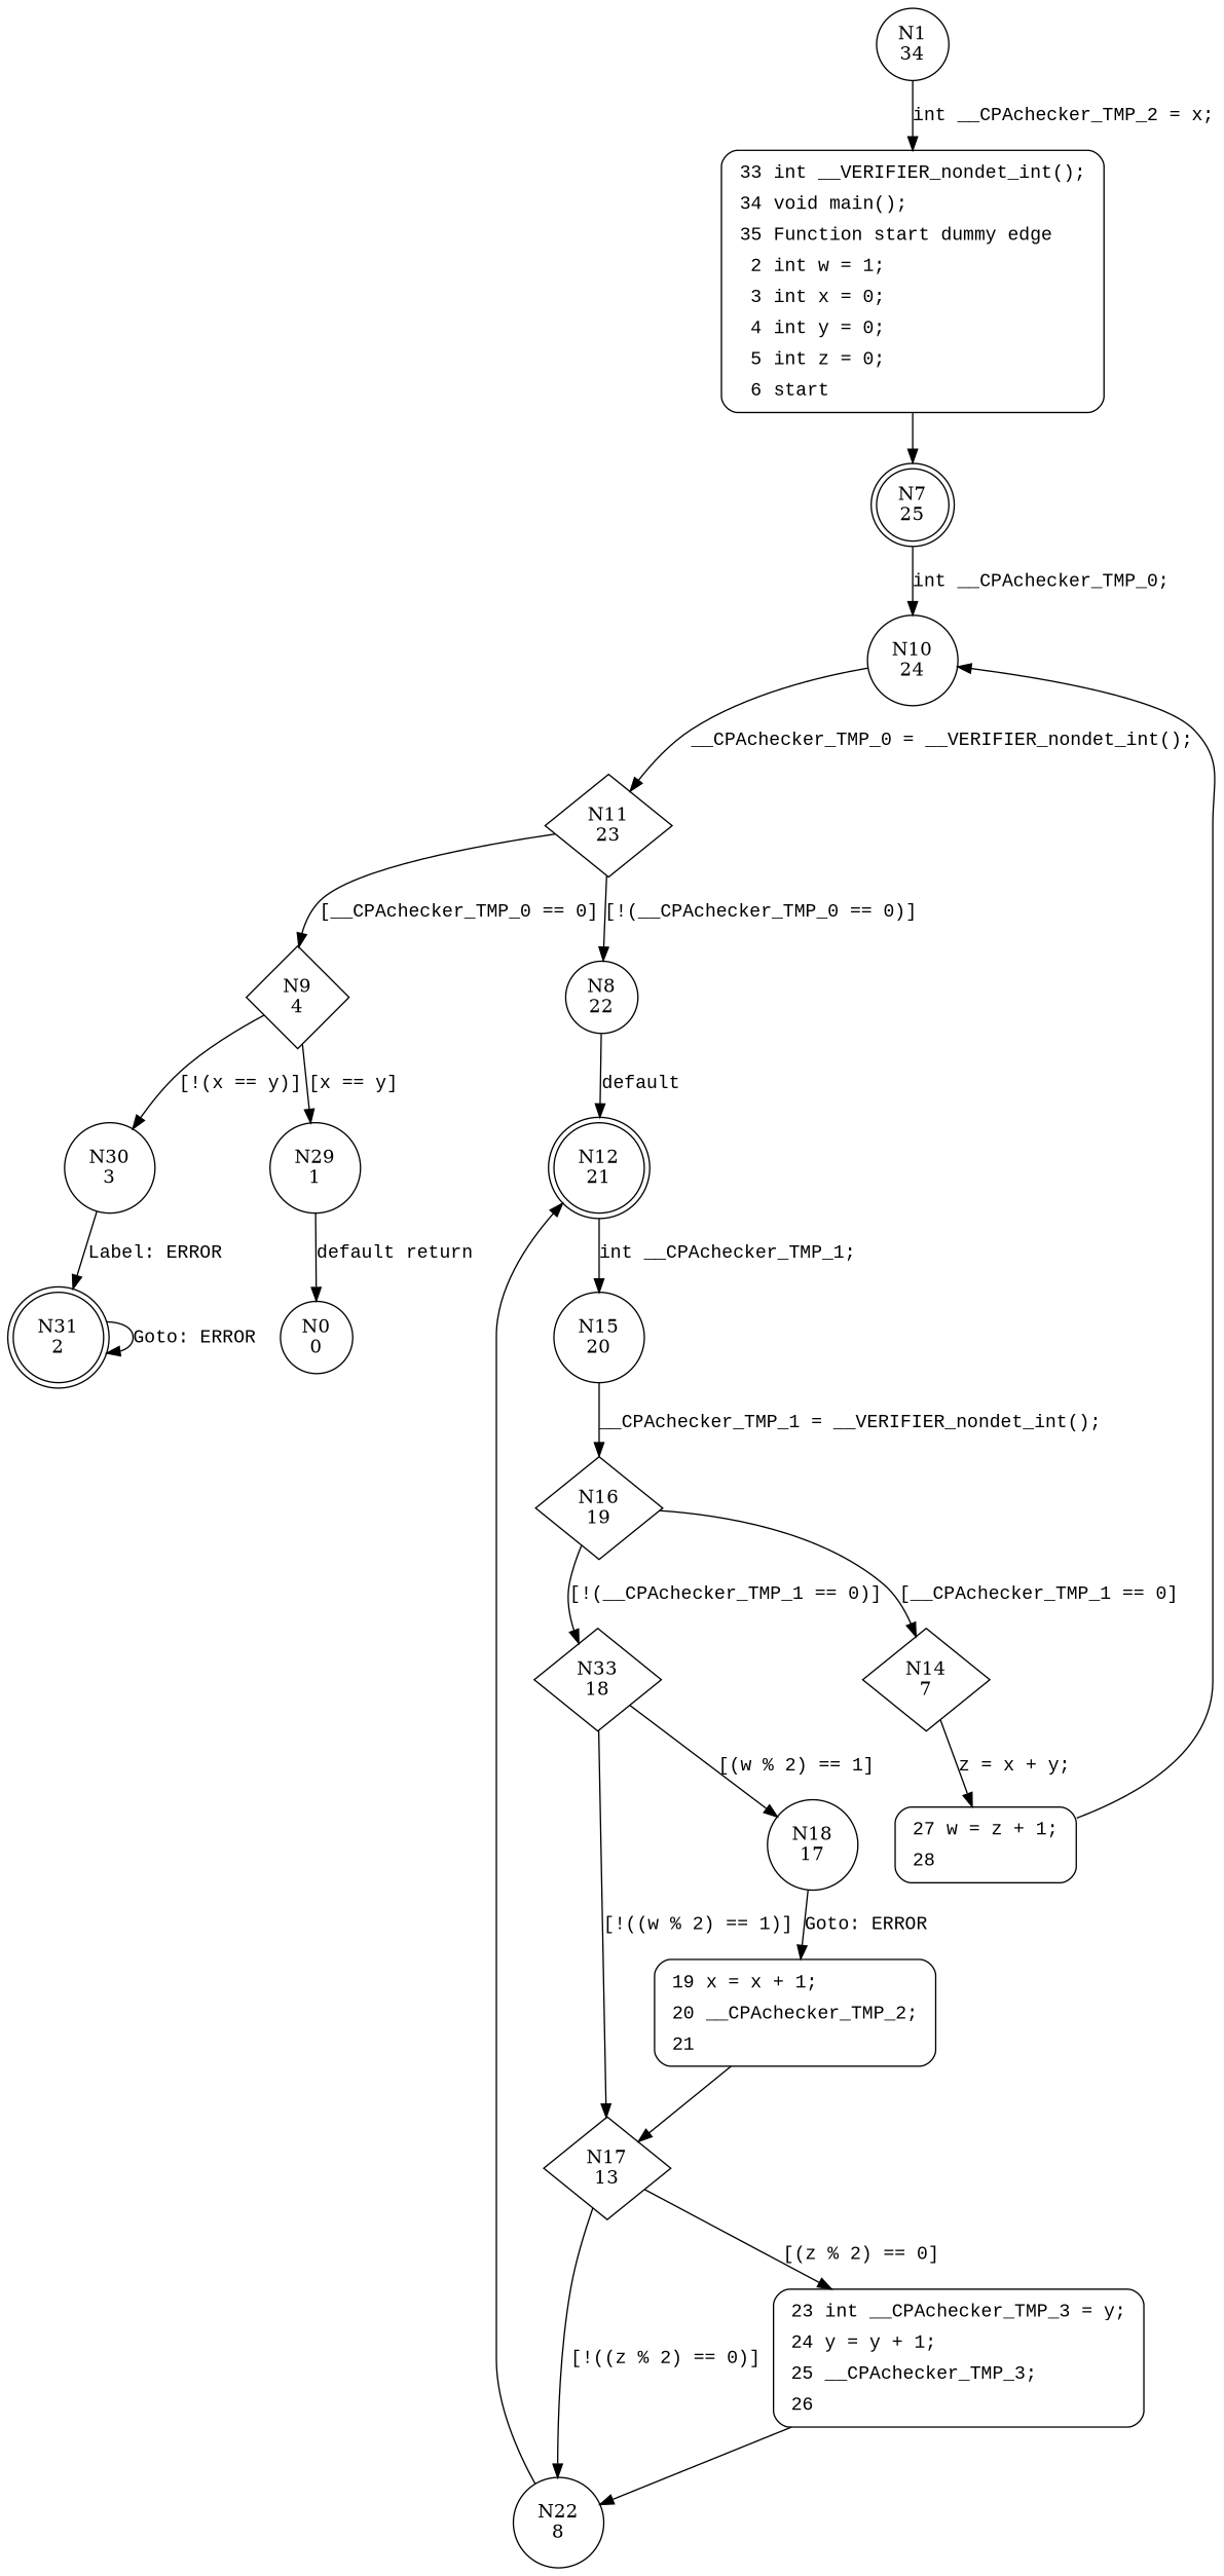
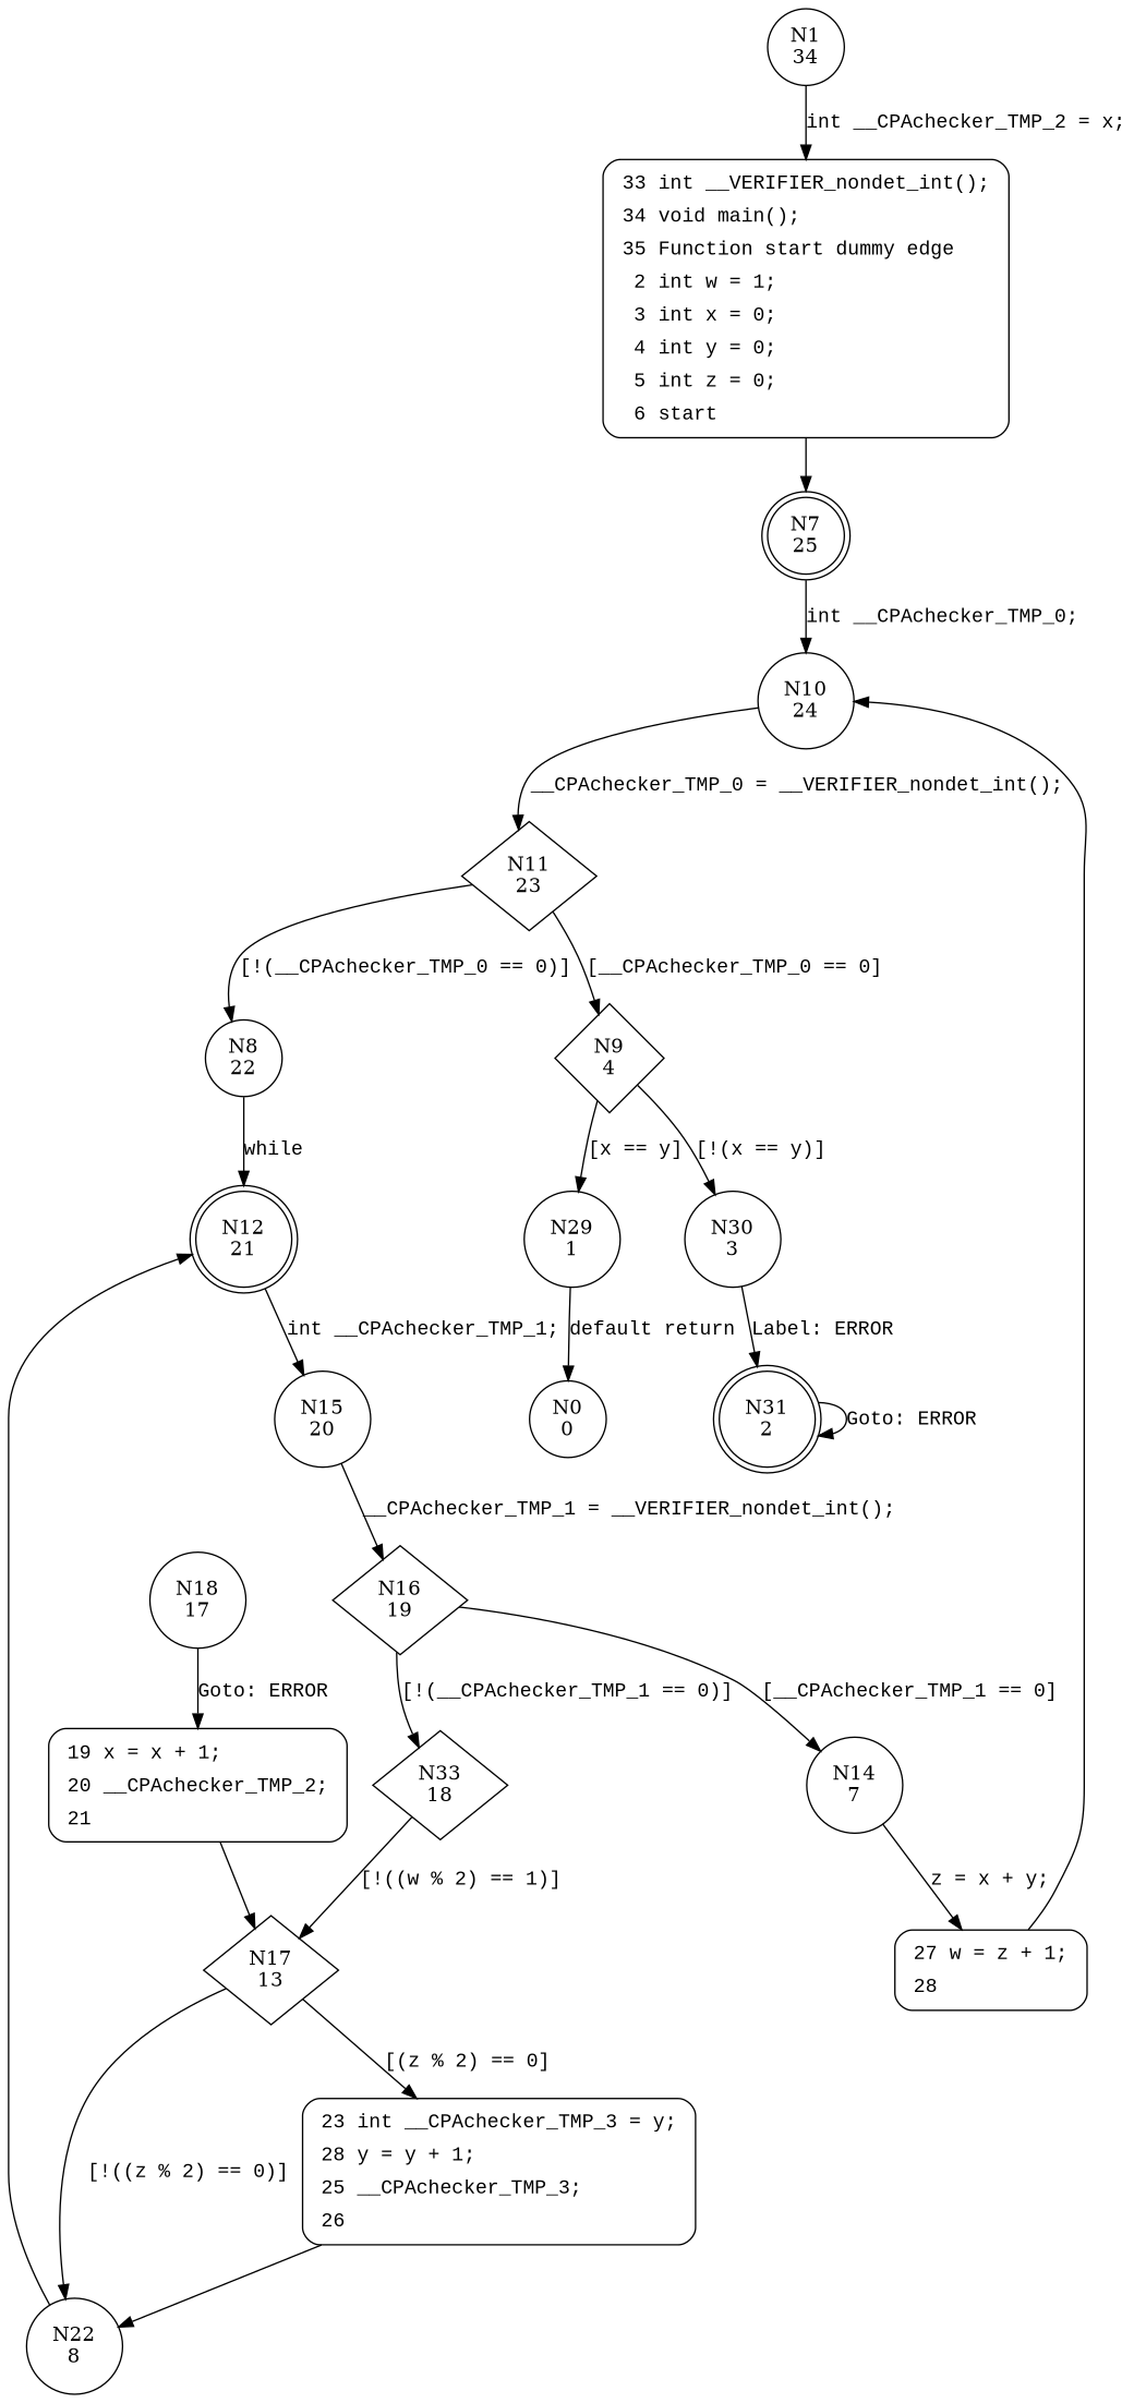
  digraph {
    node [shape=circle]
    edge [fontname="Courier New"]
    n1 [label="N1\n34"]
    n2 [fillcolor=white fontname="Courier New" label=<<table border="0" cellborder="0" cellpadding="3" bgcolor="white"><tr><td align="right">33</td><td align="left">int __VERIFIER_nondet_int();</td></tr><tr><td align="right">34</td><td align="left">void main();</td></tr><tr><td align="right">35</td><td align="left">Function start dummy edge</td></tr><tr><td align="right">2</td><td align="left">int w = 1;</td></tr><tr><td align="right">3</td><td align="left">int x = 0;</td></tr><tr><td align="right">4</td><td align="left">int y = 0;</td></tr><tr><td align="right">5</td><td align="left">int z = 0;</td></tr><tr><td align="right">6</td><td align="left">start</td></tr></table>> penwidth=1 shape=Mrecord style="filled,bold"]
    n3 [label="N7\n25" shape=doublecircle]
    n4 [label="N10\n24"]
    n5 [label="N11\n23" shape=diamond]
    n6 [label="N9\n4" shape=diamond]
    n7 [label="N8\n22"]
    n8 [label="N29\n1"]
    n9 [label="N30\n3"]
    n10 [label="N12\n21" shape=doublecircle]
    n11 [label="N0\n0"]
    n12 [label="N31\n2" shape=doublecircle]
    n13 [label="N15\n20"]
    n14 [label="N16\n19" shape=diamond]
-   n15 [label="N14\n7" shape=diamond]
+   n15 [label="N14\n7"]
    n16 [label="N33\n18" shape=diamond]
    n17 [fillcolor=white fontname="Courier New" label=<<table border="0" cellborder="0" cellpadding="3" bgcolor="white"><tr><td align="right">27</td><td align="left">w = z + 1;</td></tr><tr><td align="right">28</td><td align="left"></td></tr></table>> penwidth=1 shape=Mrecord style="filled,bold"]
    n18 [label="N18\n17"]
    n19 [label="N17\n13" shape=diamond]
    n20 [fillcolor=white fontname="Courier New" label=<<table border="0" cellborder="0" cellpadding="3" bgcolor="white"><tr><td align="right">19</td><td align="left">x = x + 1;</td></tr><tr><td align="right">20</td><td align="left">__CPAchecker_TMP_2;</td></tr><tr><td align="right">21</td><td align="left"></td></tr></table>> penwidth=1 shape=Mrecord style="filled,bold"]
-   n21 [fillcolor=white fontname="Courier New" label=<<table border="0" cellborder="0" cellpadding="3" bgcolor="white"><tr><td align="right">23</td><td align="left">int __CPAchecker_TMP_3 = y;</td></tr><tr><td align="right">24</td><td align="left">y = y + 1;</td></tr><tr><td align="right">25</td><td align="left">__CPAchecker_TMP_3;</td></tr><tr><td align="right">26</td><td align="left"></td></tr></table>> penwidth=1 shape=Mrecord style="filled,bold"]
+   n21 [fillcolor=white fontname="Courier New" label=<<table border="0" cellborder="0" cellpadding="3" bgcolor="white"><tr><td align="right">23</td><td align="left">int __CPAchecker_TMP_3 = y;</td></tr><tr><td align="right">28</td><td align="left">y = y + 1;</td></tr><tr><td align="right">25</td><td align="left">__CPAchecker_TMP_3;</td></tr><tr><td align="right">26</td><td align="left"></td></tr></table>> penwidth=1 shape=Mrecord style="filled,bold"]
    n22 [label="N22\n8"]
    n1 -> n2 [label="int __CPAchecker_TMP_2 = x;"]
    n2 -> n3 [fontname=""]
    n3 -> n4 [label="int __CPAchecker_TMP_0;"]
    n4 -> n5 [label="__CPAchecker_TMP_0 = __VERIFIER_nondet_int();"]
    n5 -> n6 [label="[__CPAchecker_TMP_0 == 0]"]
    n5 -> n7 [label="[!(__CPAchecker_TMP_0 == 0)]"]
    n6 -> n8 [label="[x == y]"]
    n6 -> n9 [label="[!(x == y)]"]
-   n7 -> n10 [label=default]
+   n7 -> n10 [label=while]
    n8 -> n11 [label="default return"]
    n9 -> n12 [label="Label: ERROR"]
    n10 -> n13 [label="int __CPAchecker_TMP_1;"]
    n12 -> n12 [label="Goto: ERROR"]
    n13 -> n14 [label="__CPAchecker_TMP_1 = __VERIFIER_nondet_int();"]
    n14 -> n15 [label="[__CPAchecker_TMP_1 == 0]"]
    n14 -> n16 [label="[!(__CPAchecker_TMP_1 == 0)]"]
    n15 -> n17 [label="z = x + y;"]
-   n16 -> n18 [label="[(w % 2) == 1]"]
    n16 -> n19 [label="[!((w % 2) == 1)]"]
    n17 -> n4 [fontname=""]
    n18 -> n20 [label="Goto: ERROR"]
    n19 -> n21 [label="[(z % 2) == 0]"]
    n19 -> n22 [label="[!((z % 2) == 0)]"]
    n20 -> n19 [fontname=""]
    n21 -> n22 [fontname=""]
    n22 -> n10
  }
